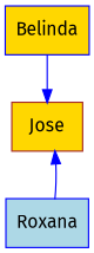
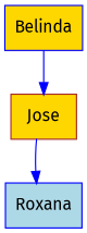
  digraph {
    fontname="Fira Sans"
    rankdir=TB
    node [color=blue fillcolor=gold fontname="Fira Sans" shape=record style=filled]
    edge [color=blue fontname="Fira Sans"]
    n1 [label=Belinda]
    Jose [color=brown]
    n3 [fillcolor=lightblue label=Roxana]
    n1 -> Jose
-   n3 -> Jose
+   Jose -> n3
  }
